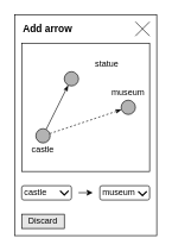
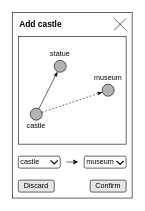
  <mxCell id="0" />
  <mxCell id="1" parent="0" />
  <mxCell id="2" value="" style="rounded=0;whiteSpace=wrap;html=1;fillColor=none;" parent="1" vertex="1"><mxGeometry x="20" y="20" width="200" height="310" as="geometry" /></mxCell>
- <mxCell id="3" value="Add arrow" style="text;html=1;strokeColor=none;fillColor=none;align=left;verticalAlign=middle;whiteSpace=wrap;rounded=0;fontColor=#000000;fontStyle=1;fontSize=14;" parent="1" vertex="1"><mxGeometry x="30" y="30" width="160" height="20" as="geometry" /></mxCell>
+ <mxCell id="3" value="Add castle" style="text;html=1;strokeColor=none;fillColor=none;align=left;verticalAlign=middle;whiteSpace=wrap;rounded=0;fontColor=#000000;fontStyle=1;fontSize=14;" parent="1" vertex="1"><mxGeometry x="30" y="30" width="160" height="20" as="geometry" /></mxCell>
  <mxCell id="4" value="" style="endArrow=none;html=1;rounded=0;strokeWidth=1;" parent="1" edge="1"><mxGeometry width="50" height="50" relative="1" as="geometry"><mxPoint x="190" y="50" as="sourcePoint" /><mxPoint x="210" y="30" as="targetPoint" /></mxGeometry></mxCell>
  <mxCell id="5" value="" style="endArrow=none;html=1;rounded=0;strokeWidth=1;" parent="1" edge="1"><mxGeometry width="50" height="50" relative="1" as="geometry"><mxPoint x="210" y="50" as="sourcePoint" /><mxPoint x="190" y="30" as="targetPoint" /></mxGeometry></mxCell>
- <mxCell id="6" value="Discard" style="whiteSpace=wrap;html=1;fontColor=#000000;fontStyle=0;fillColor=#E6E6E6;rounded=0;" parent="1" vertex="1"><mxGeometry x="30" y="300" width="60" height="20" as="geometry" /></mxCell>
+ <mxCell id="6" value="Discard" style="rounded=1;whiteSpace=wrap;html=1;fontColor=#000000;fontStyle=0;fillColor=#E6E6E6;" parent="1" vertex="1"><mxGeometry x="30" y="300" width="60" height="20" as="geometry" /></mxCell>
+ <mxCell id="7" value="Confirm" style="rounded=1;whiteSpace=wrap;html=1;fontColor=#000000;fontStyle=0;fillColor=#E6E6E6;" parent="1" vertex="1"><mxGeometry x="150" y="300" width="60" height="20" as="geometry" /></mxCell>
  <mxCell id="8" value="" style="rounded=0;whiteSpace=wrap;html=1;fillColor=none;" parent="1" vertex="1"><mxGeometry x="30" y="60" width="180" height="180" as="geometry" /></mxCell>
  <mxCell id="9" value="castle" style="rounded=1;whiteSpace=wrap;html=1;fillColor=none;align=left;spacingLeft=2;" parent="1" vertex="1"><mxGeometry x="30" y="260" width="70" height="20" as="geometry" /></mxCell>
  <mxCell id="10" value="" style="html=1;verticalLabelPosition=bottom;labelBackgroundColor=#ffffff;verticalAlign=top;shadow=0;dashed=0;strokeWidth=2;shape=mxgraph.ios7.misc.down;strokeColor=#000000;" parent="1" vertex="1"><mxGeometry x="84" y="267" width="12" height="6" as="geometry" /></mxCell>
  <mxCell id="11" value="museum" style="rounded=1;whiteSpace=wrap;html=1;fillColor=none;align=left;spacingLeft=2;" parent="1" vertex="1"><mxGeometry x="140" y="260" width="70" height="20" as="geometry" /></mxCell>
  <mxCell id="12" value="" style="html=1;verticalLabelPosition=bottom;labelBackgroundColor=#ffffff;verticalAlign=top;shadow=0;dashed=0;strokeWidth=2;shape=mxgraph.ios7.misc.down;strokeColor=#000000;" parent="1" vertex="1"><mxGeometry x="194" y="268" width="12" height="6" as="geometry" /></mxCell>
  <mxCell id="13" value="" style="ellipse;whiteSpace=wrap;html=1;aspect=fixed;fillColor=#B3B3B3;" parent="1" vertex="1"><mxGeometry x="50" y="180" width="20" height="20" as="geometry" /></mxCell>
  <mxCell id="14" value="" style="ellipse;whiteSpace=wrap;html=1;aspect=fixed;fillColor=#B3B3B3;" parent="1" vertex="1"><mxGeometry x="170" y="140" width="20" height="20" as="geometry" /></mxCell>
  <mxCell id="15" value="" style="ellipse;whiteSpace=wrap;html=1;aspect=fixed;fillColor=#B3B3B3;" parent="1" vertex="1"><mxGeometry x="90" y="100" width="20" height="20" as="geometry" /></mxCell>
- <mxCell id="16" value="statue" style="text;html=1;strokeColor=none;fillColor=none;align=center;verticalAlign=middle;whiteSpace=wrap;rounded=0;" parent="1" vertex="1"><mxGeometry x="120" y="80" width="60" height="20" as="geometry" /></mxCell>
+ <mxCell id="16" value="statue" style="text;html=1;strokeColor=none;fillColor=none;align=center;verticalAlign=middle;whiteSpace=wrap;rounded=0;" parent="1" vertex="1"><mxGeometry x="70" y="80" width="60" height="20" as="geometry" /></mxCell>
  <mxCell id="17" value="" style="endArrow=classicThin;html=1;rounded=0;endFill=1;dashed=1;" parent="1" source="13" target="14" edge="1"><mxGeometry width="50" height="50" relative="1" as="geometry"><mxPoint x="90" y="200" as="sourcePoint" /><mxPoint x="140" y="150" as="targetPoint" /></mxGeometry></mxCell>
  <mxCell id="18" value="castle" style="text;html=1;strokeColor=none;fillColor=none;align=center;verticalAlign=middle;whiteSpace=wrap;rounded=0;" parent="1" vertex="1"><mxGeometry x="30" y="200" width="60" height="20" as="geometry" /></mxCell>
  <mxCell id="19" value="museum" style="text;html=1;strokeColor=none;fillColor=none;align=center;verticalAlign=middle;whiteSpace=wrap;rounded=0;" parent="1" vertex="1"><mxGeometry x="150" y="120" width="60" height="20" as="geometry" /></mxCell>
  <mxCell id="20" value="" style="endArrow=classic;html=1;rounded=0;" parent="1" edge="1"><mxGeometry width="50" height="50" relative="1" as="geometry"><mxPoint x="110" y="269.83" as="sourcePoint" /><mxPoint x="130" y="269.83" as="targetPoint" /></mxGeometry></mxCell>
  <mxCell id="21" value="" style="endArrow=classicThin;html=1;rounded=0;endFill=1;" parent="1" source="13" target="15" edge="1"><mxGeometry width="50" height="50" relative="1" as="geometry"><mxPoint x="79" y="197" as="sourcePoint" /><mxPoint x="181" y="163" as="targetPoint" /></mxGeometry></mxCell>
